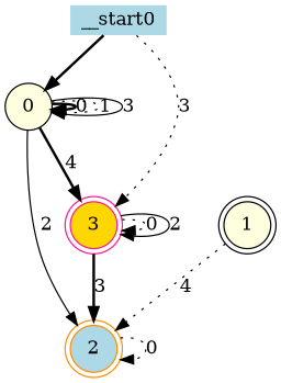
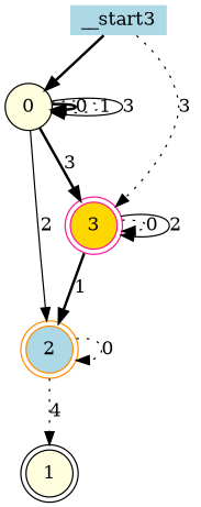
  digraph {
    node [color=black fillcolor=lightyellow shape=doublecircle style=filled]
    edge [style=dotted]
    n1 [label=0 shape=circle]
    n2 [color=darkorange fillcolor=lightblue label=2]
    n3 [color=deeppink fillcolor=gold label=3]
    n4 [label=1]
-   __start0 [color=darkorange fillcolor=lightblue height=0 shape=none width=0]
+   __start0 [color=darkorange fillcolor=lightblue height=0 shape=none width=0 label=__start3]
    n1 -> n1 [label=0 style=bold]
    n1 -> n1 [label=1]
    n1 -> n1 [label=3 style=solid]
    n1 -> n2 [label=2 style=solid]
-   n1 -> n3 [label=4 style=bold]
+   n1 -> n3 [label=3 style=bold]
    n2 -> n2 [label=0]
-   n4 -> n2 [label=4]
-   n3 -> n2 [label=3 style=bold]
+   n2 -> n4 [label=4]
+   n3 -> n2 [label=1 style=bold]
    n3 -> n3 [label=0]
    n3 -> n3 [label=2 style=solid]
    __start0 -> n1 [style=bold]
    __start0 -> n3 [label=3]
  }
